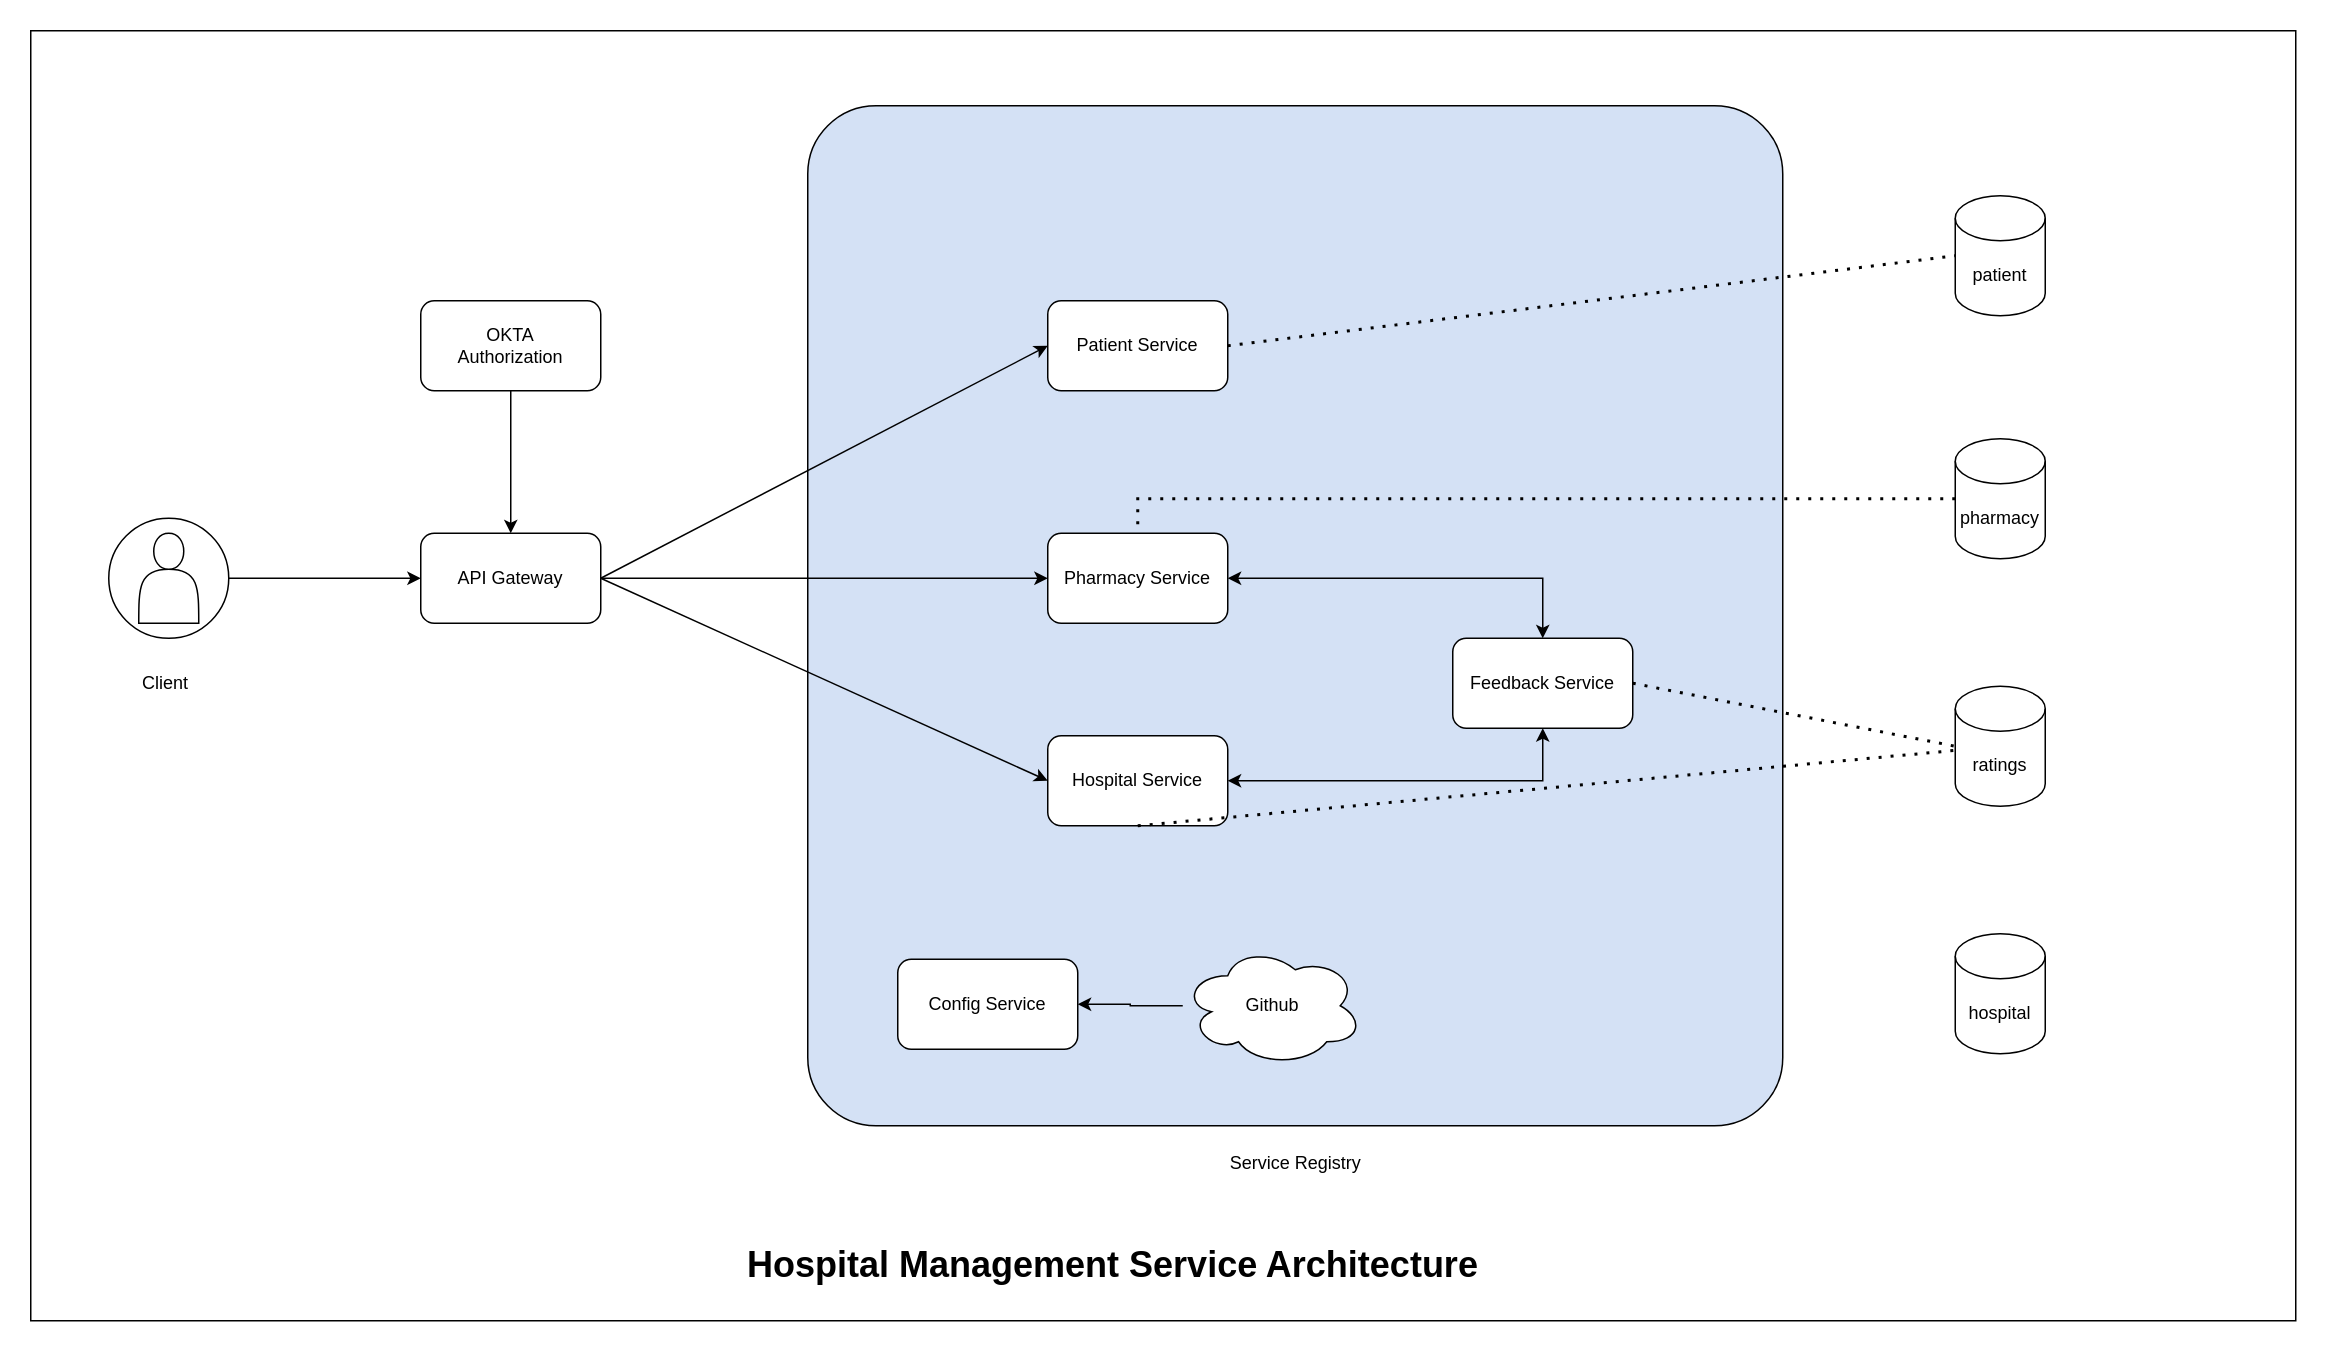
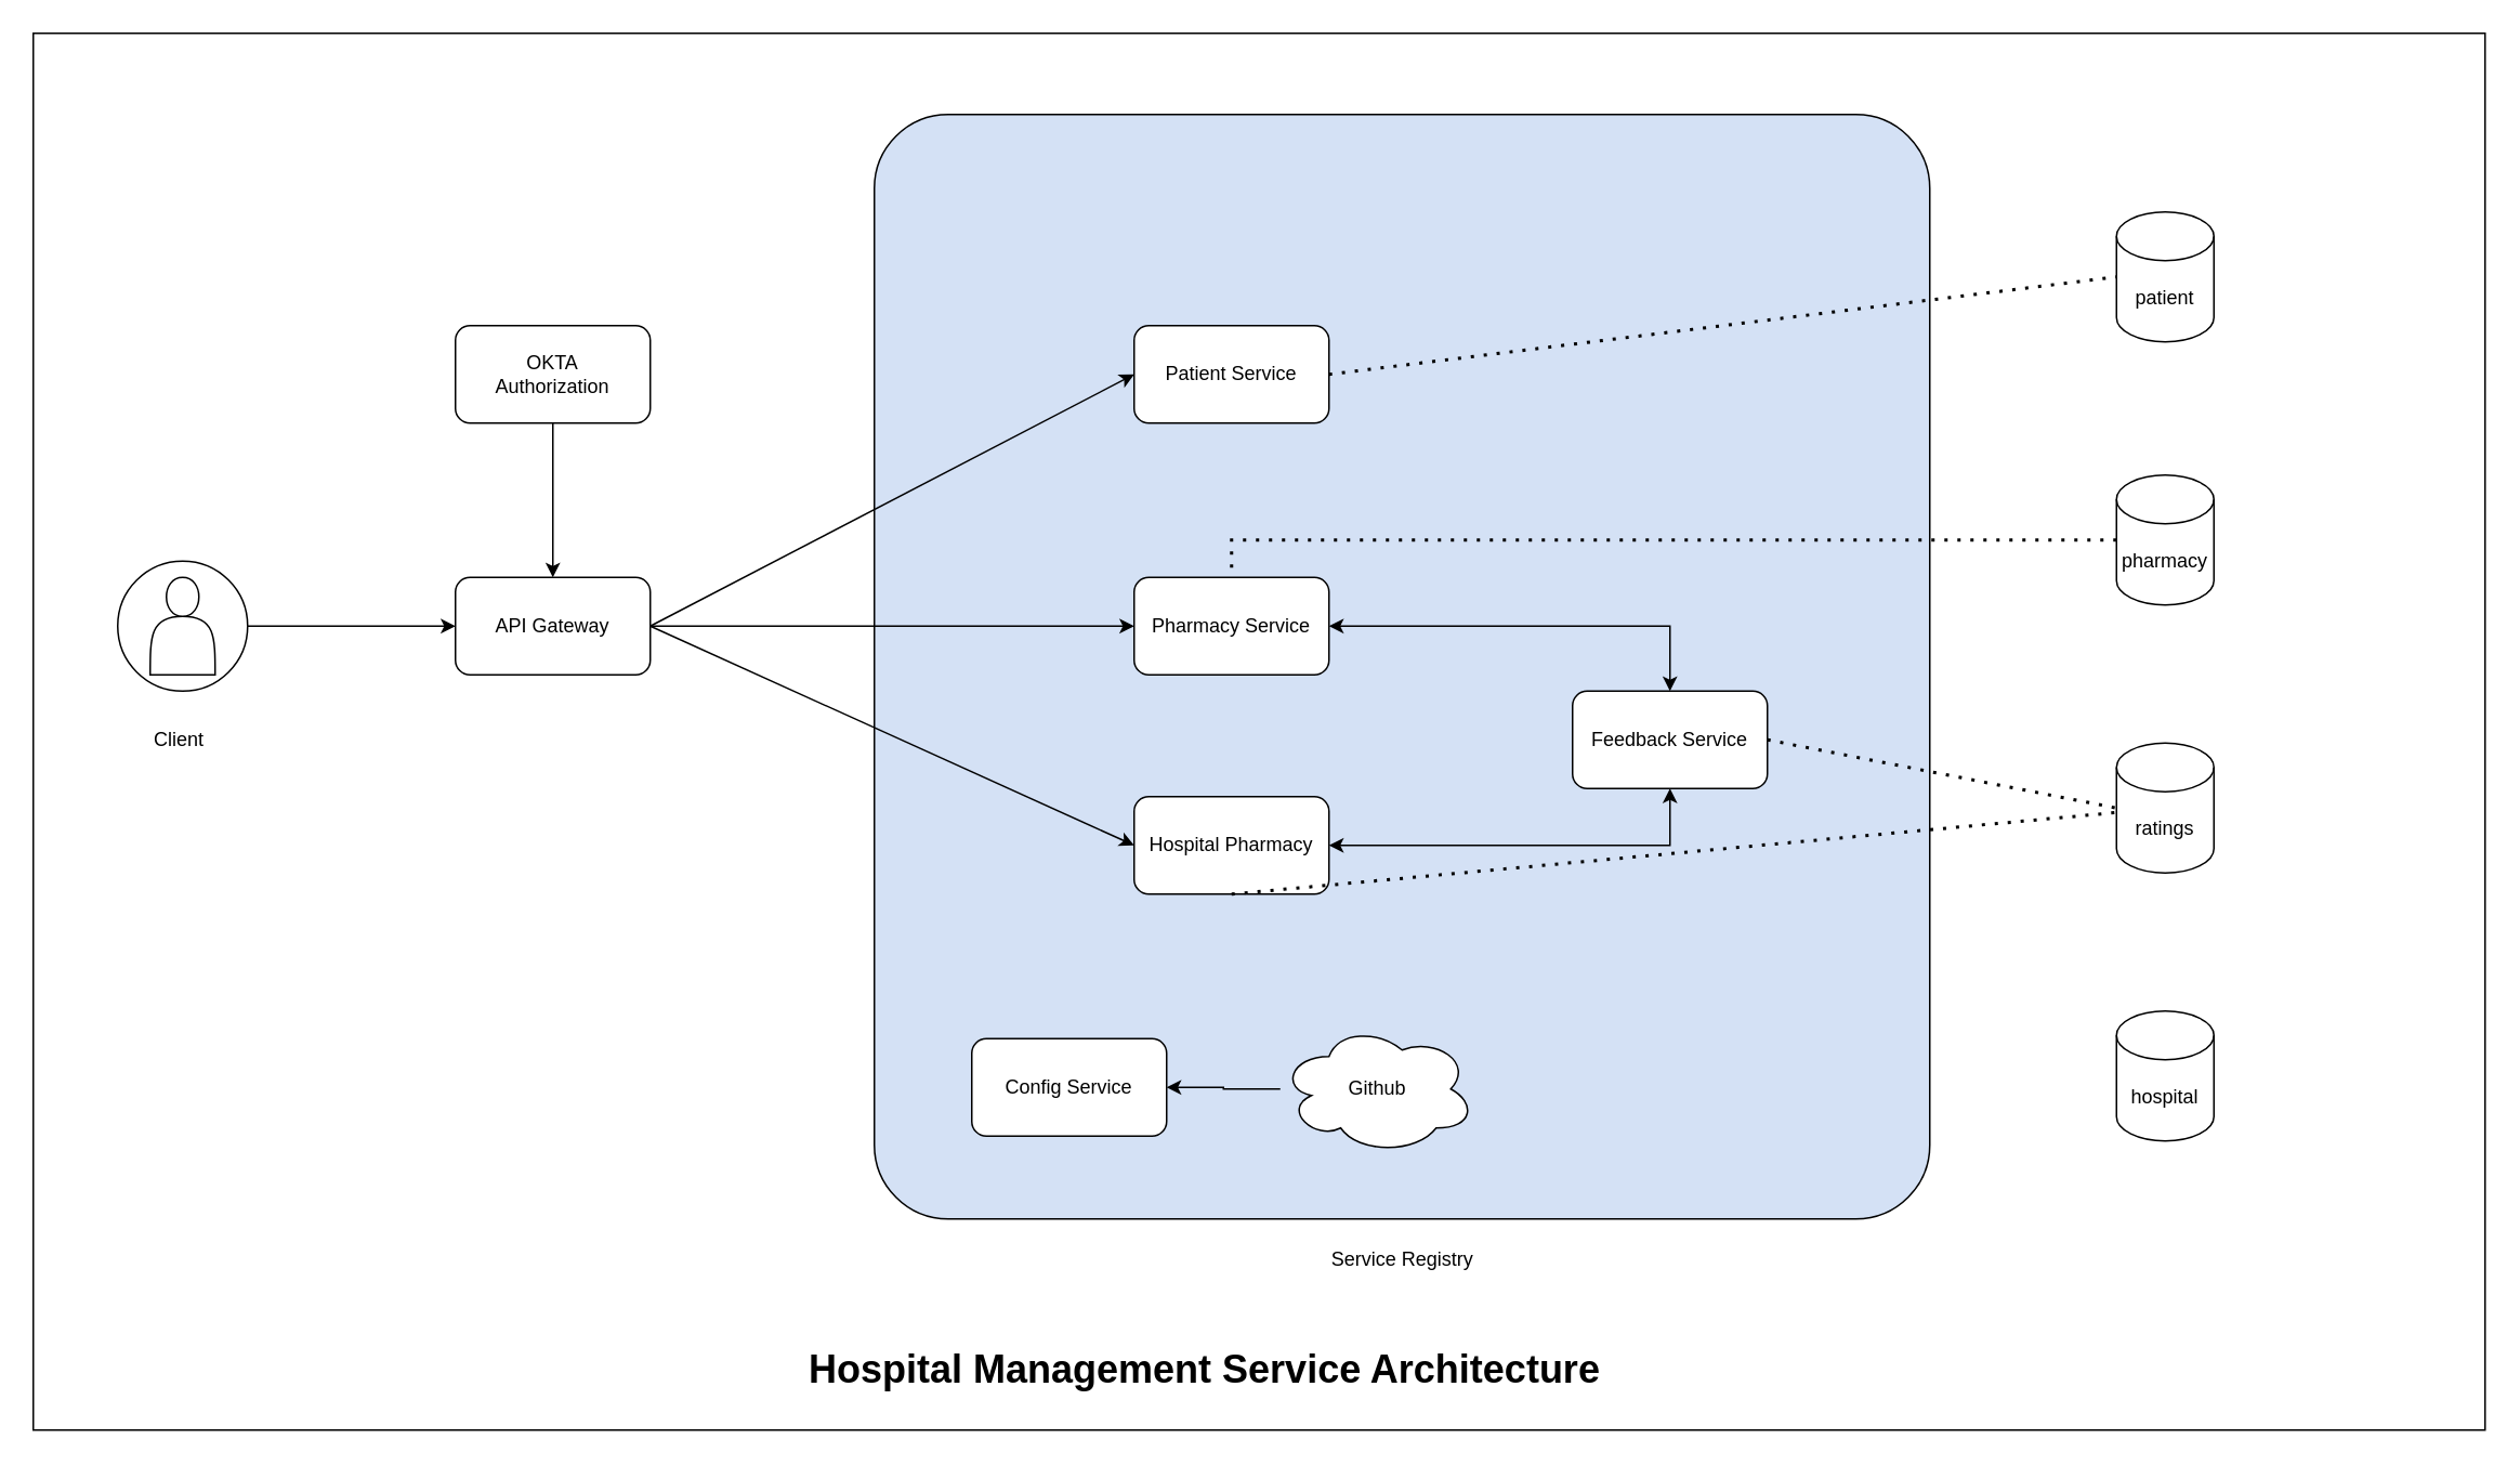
  <mxCell id="0" />
  <mxCell id="1" parent="0" />
  <mxCell id="2" value="" style="rounded=0;whiteSpace=wrap;html=1;" parent="1" vertex="1"><mxGeometry y="20" width="1510" height="860" as="geometry" x="20" /></mxCell>
  <mxCell id="3" value="API Gateway" style="rounded=1;whiteSpace=wrap;html=1;" parent="1" vertex="1"><mxGeometry x="280" y="355" width="120" height="60" as="geometry" /></mxCell>
  <mxCell id="4" value="" style="group" parent="1" vertex="1" connectable="0"><mxGeometry x="49" y="345" width="80" height="80" as="geometry" /></mxCell>
  <mxCell id="5" value="" style="group" parent="4" vertex="1" connectable="0"><mxGeometry width="80" height="80" as="geometry" /></mxCell>
  <mxCell id="6" value="" style="ellipse;whiteSpace=wrap;html=1;aspect=fixed;" parent="5" vertex="1"><mxGeometry x="23" width="80" height="80" as="geometry" /></mxCell>
  <mxCell id="7" value="" style="shape=actor;whiteSpace=wrap;html=1;" parent="5" vertex="1"><mxGeometry x="43" y="10" width="40" height="60" as="geometry" /></mxCell>
  <mxCell id="8" value="" style="endArrow=classic;html=1;rounded=0;exitX=1;exitY=0.5;exitDx=0;exitDy=0;" parent="1" source="6" target="3" edge="1"><mxGeometry width="50" height="50" relative="1" as="geometry"><mxPoint x="200" y="385" as="sourcePoint" /><mxPoint x="108" y="385" as="targetPoint" /></mxGeometry></mxCell>
  <mxCell id="9" value="" style="rounded=1;whiteSpace=wrap;html=1;arcSize=7;fillColor=#D4E1F5;" parent="1" vertex="1"><mxGeometry x="538" y="70" width="650" height="680" as="geometry" /></mxCell>
  <mxCell id="10" value="" style="edgeStyle=orthogonalEdgeStyle;rounded=0;orthogonalLoop=1;jettySize=auto;html=1;" parent="1" source="11" target="12" edge="1"><mxGeometry relative="1" as="geometry" /></mxCell>
  <mxCell id="11" value="Github" style="ellipse;shape=cloud;whiteSpace=wrap;html=1;" parent="1" vertex="1"><mxGeometry x="788" y="630" width="120" height="80" as="geometry" /></mxCell>
  <mxCell id="12" value="Config Service" style="rounded=1;whiteSpace=wrap;html=1;" parent="1" vertex="1"><mxGeometry x="598" y="639" width="120" height="60" as="geometry" /></mxCell>
  <mxCell id="13" value="Pharmacy Service" style="rounded=1;whiteSpace=wrap;html=1;" parent="1" vertex="1"><mxGeometry x="698" y="355" width="120" height="60" as="geometry" /></mxCell>
  <mxCell id="14" style="edgeStyle=orthogonalEdgeStyle;rounded=0;orthogonalLoop=1;jettySize=auto;html=1;" parent="1" source="3" target="13" edge="1"><mxGeometry relative="1" as="geometry" /></mxCell>
  <mxCell id="15" value="Patient Service" style="rounded=1;whiteSpace=wrap;html=1;" parent="1" vertex="1"><mxGeometry x="698" y="200" width="120" height="60" as="geometry" /></mxCell>
- <mxCell id="16" value="Hospital Service" style="rounded=1;whiteSpace=wrap;html=1;" parent="1" vertex="1"><mxGeometry x="698" y="490" width="120" height="60" as="geometry" /></mxCell>
+ <mxCell id="16" value="Hospital Pharmacy" style="rounded=1;whiteSpace=wrap;html=1;" parent="1" vertex="1"><mxGeometry x="698" y="490" width="120" height="60" as="geometry" /></mxCell>
  <mxCell id="17" value="Feedback Service" style="rounded=1;whiteSpace=wrap;html=1;" parent="1" vertex="1"><mxGeometry x="968" y="425" width="120" height="60" as="geometry" /></mxCell>
  <mxCell id="18" value="" style="endArrow=classic;startArrow=classic;html=1;rounded=0;exitX=1;exitY=0.5;exitDx=0;exitDy=0;entryX=0.5;entryY=0;entryDx=0;entryDy=0;" parent="1" source="13" target="17" edge="1"><mxGeometry width="50" height="50" relative="1" as="geometry"><mxPoint x="828" y="450" as="sourcePoint" /><mxPoint x="878" y="400" as="targetPoint" /><Array as="points"><mxPoint x="1028" y="385" /></Array></mxGeometry></mxCell>
  <mxCell id="19" value="" style="endArrow=classic;startArrow=classic;html=1;rounded=0;exitX=1;exitY=0.5;exitDx=0;exitDy=0;entryX=0.5;entryY=1;entryDx=0;entryDy=0;" parent="1" source="16" target="17" edge="1"><mxGeometry width="50" height="50" relative="1" as="geometry"><mxPoint x="828" y="450" as="sourcePoint" /><mxPoint x="878" y="400" as="targetPoint" /><Array as="points"><mxPoint x="1028" y="520" /></Array></mxGeometry></mxCell>
  <mxCell id="20" value="" style="endArrow=classic;html=1;rounded=0;exitX=1;exitY=0.5;exitDx=0;exitDy=0;entryX=0;entryY=0.5;entryDx=0;entryDy=0;" parent="1" source="3" target="16" edge="1"><mxGeometry width="50" height="50" relative="1" as="geometry"><mxPoint x="828" y="450" as="sourcePoint" /><mxPoint x="878" y="400" as="targetPoint" /></mxGeometry></mxCell>
  <mxCell id="21" value="" style="endArrow=classic;html=1;rounded=0;exitX=1;exitY=0.5;exitDx=0;exitDy=0;entryX=0;entryY=0.5;entryDx=0;entryDy=0;" parent="1" source="3" target="15" edge="1"><mxGeometry width="50" height="50" relative="1" as="geometry"><mxPoint x="828" y="450" as="sourcePoint" /><mxPoint x="878" y="400" as="targetPoint" /></mxGeometry></mxCell>
  <mxCell id="22" value="pharmacy" style="shape=cylinder3;whiteSpace=wrap;html=1;boundedLbl=1;backgroundOutline=1;size=15;" parent="1" vertex="1"><mxGeometry x="1303" y="292" width="60" height="80" as="geometry" /></mxCell>
  <mxCell id="23" value="ratings" style="shape=cylinder3;whiteSpace=wrap;html=1;boundedLbl=1;backgroundOutline=1;size=15;" parent="1" vertex="1"><mxGeometry x="1303" y="457" width="60" height="80" as="geometry" /></mxCell>
  <mxCell id="24" value="hospital" style="shape=cylinder3;whiteSpace=wrap;html=1;boundedLbl=1;backgroundOutline=1;size=15;" parent="1" vertex="1"><mxGeometry x="1303" y="622" width="60" height="80" as="geometry" /></mxCell>
  <mxCell id="25" value="patient" style="shape=cylinder3;whiteSpace=wrap;html=1;boundedLbl=1;backgroundOutline=1;size=15;" parent="1" vertex="1"><mxGeometry x="1303" y="130" width="60" height="80" as="geometry" /></mxCell>
  <mxCell id="26" value="" style="endArrow=none;dashed=1;html=1;dashPattern=1 3;strokeWidth=2;rounded=0;exitX=0;exitY=0.5;exitDx=0;exitDy=0;exitPerimeter=0;entryX=0.5;entryY=0;entryDx=0;entryDy=0;" parent="1" source="22" target="13" edge="1"><mxGeometry width="50" height="50" relative="1" as="geometry"><mxPoint x="778" y="450" as="sourcePoint" /><mxPoint x="828" y="400" as="targetPoint" /><Array as="points"><mxPoint x="758" y="332" /></Array></mxGeometry></mxCell>
  <mxCell id="27" value="" style="endArrow=none;dashed=1;html=1;dashPattern=1 3;strokeWidth=2;rounded=0;exitX=1;exitY=0.5;exitDx=0;exitDy=0;entryX=0;entryY=0.5;entryDx=0;entryDy=0;entryPerimeter=0;" parent="1" source="15" target="25" edge="1"><mxGeometry width="50" height="50" relative="1" as="geometry"><mxPoint x="778" y="450" as="sourcePoint" /><mxPoint x="828" y="400" as="targetPoint" /></mxGeometry></mxCell>
  <mxCell id="28" value="" style="endArrow=none;dashed=1;html=1;dashPattern=1 3;strokeWidth=2;rounded=0;entryX=0;entryY=0.5;entryDx=0;entryDy=0;entryPerimeter=0;exitX=1;exitY=0.5;exitDx=0;exitDy=0;" parent="1" source="17" target="23" edge="1"><mxGeometry width="50" height="50" relative="1" as="geometry"><mxPoint x="1238" y="540" as="sourcePoint" /><mxPoint x="1288" y="490" as="targetPoint" /></mxGeometry></mxCell>
  <mxCell id="29" value="" style="endArrow=none;dashed=1;html=1;dashPattern=1 3;strokeWidth=2;rounded=0;exitX=0.5;exitY=1;exitDx=0;exitDy=0;" parent="1" source="16" target="23" edge="1"><mxGeometry width="50" height="50" relative="1" as="geometry"><mxPoint x="918" y="610" as="sourcePoint" /><mxPoint x="968" y="560" as="targetPoint" /></mxGeometry></mxCell>
  <mxCell id="30" value="Client" style="text;html=1;strokeColor=none;fillColor=none;align=center;verticalAlign=middle;whiteSpace=wrap;rounded=0;" parent="1" vertex="1"><mxGeometry x="80" y="440" width="60" height="30" as="geometry" /></mxCell>
  <mxCell id="31" value="&lt;h1&gt;Hospital Management Service Architecture&lt;/h1&gt;" style="text;html=1;strokeColor=none;fillColor=none;spacing=5;spacingTop=-20;whiteSpace=wrap;overflow=hidden;rounded=0;" parent="1" vertex="1"><mxGeometry x="493" y="823" width="560" height="40" as="geometry" /></mxCell>
  <mxCell id="32" value="Service Registry" style="text;html=1;strokeColor=none;fillColor=none;align=center;verticalAlign=middle;whiteSpace=wrap;rounded=0;" parent="1" vertex="1"><mxGeometry x="784.5" y="760" width="157" height="30" as="geometry" /></mxCell>
  <mxCell id="33" value="" style="edgeStyle=orthogonalEdgeStyle;rounded=0;orthogonalLoop=1;jettySize=auto;html=1;" edge="1" parent="1" source="34" target="3"><mxGeometry relative="1" as="geometry" /></mxCell>
  <mxCell id="34" value="OKTA &lt;br&gt;Authorization" style="rounded=1;whiteSpace=wrap;html=1;" vertex="1" parent="1"><mxGeometry x="280" y="200" width="120" height="60" as="geometry" /></mxCell>
